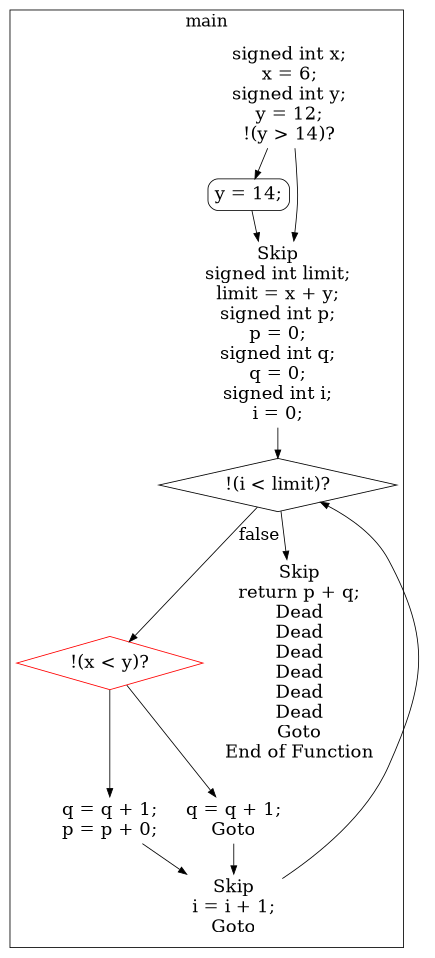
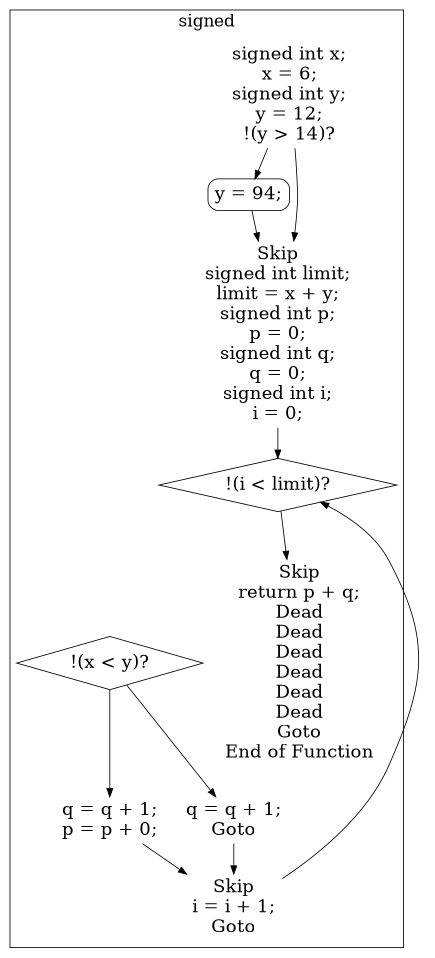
  digraph {
    color=black
    compound=true
    fontsize=20
    node [fontsize=22 shape=plaintext color=red]
-   n1 [label="y = 14;" shape=Mrecord color=""]
+   n1 [label="y = 94;" shape=Mrecord color=""]
    n2 [label="!(i \< limit)?" shape=diamond color=""]
-   n3 [label="!(x \< y)?" shape=diamond]
+   n3 [label="!(x \< y)?" shape=diamond color=""]
    n4 [label="signed int x;\nx = 6;\nsigned int y;\ny = 12;\n!(y \> 14)?"]
    n5 [label="Skip\nsigned int limit;\nlimit = x + y;\nsigned int p;\np = 0;\nsigned int q;\nq = 0;\nsigned int i;\ni = 0;"]
    n6 [label="q = q + 1;\np = p + 0;"]
    n7 [label="q = q + 1;\nGoto"]
    n8 [label="Skip\ni = i + 1;\nGoto"]
    n9 [label="Skip\nreturn p + q;\nDead\nDead\nDead\nDead\nDead\nDead\nGoto\nEnd of Function"]
    subgraph cluster_1 {
-     label=main
+     label=signed
      n1
      n2
      n3
      n4
      n5
      n6
      n7
      n8
      n9
    }
    n1 -> n5
-   n2 -> n3 [fontsize=20 label=false]
    n2 -> n9
    n3 -> n6
    n3 -> n7
    n4 -> n1
    n4 -> n5
    n5 -> n2
    n6 -> n8
    n7 -> n8
    n8 -> n2
  }
